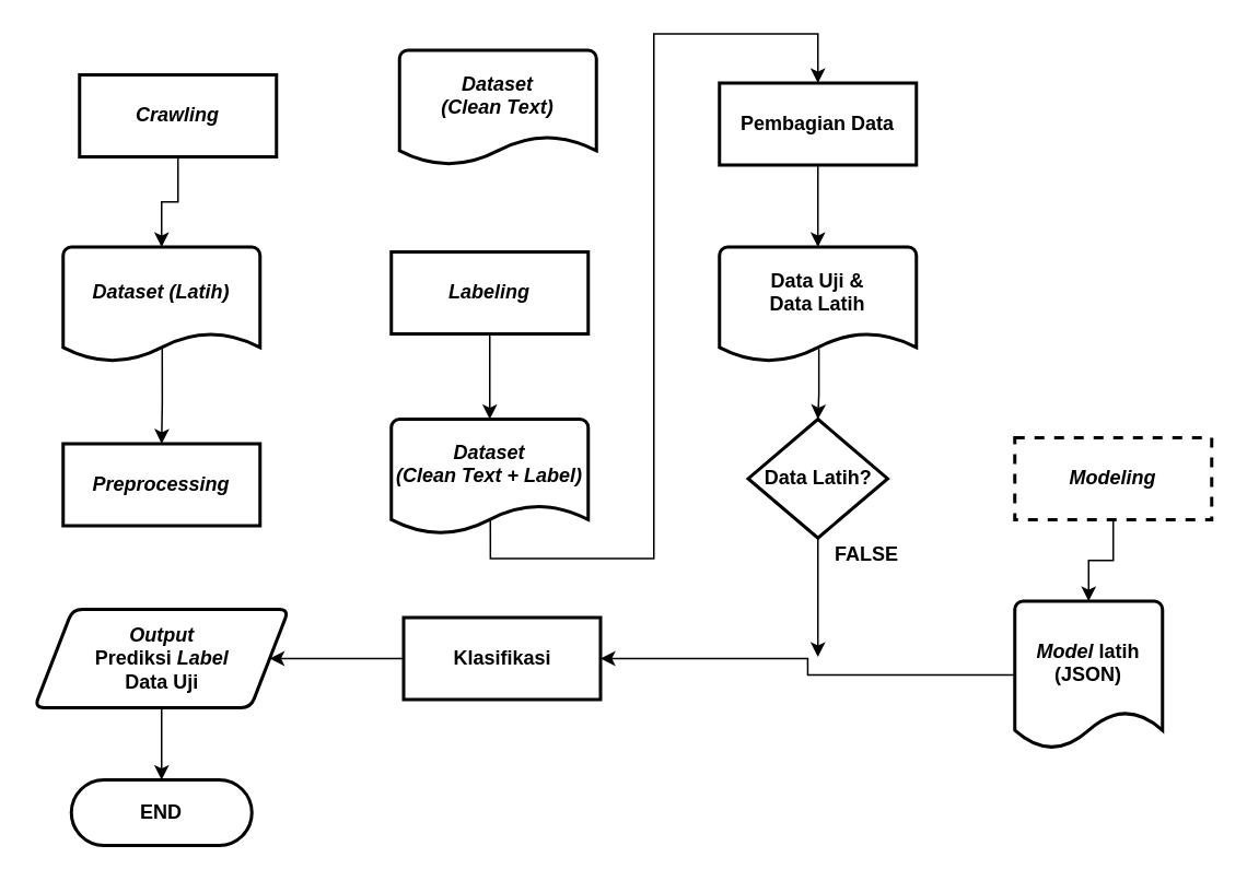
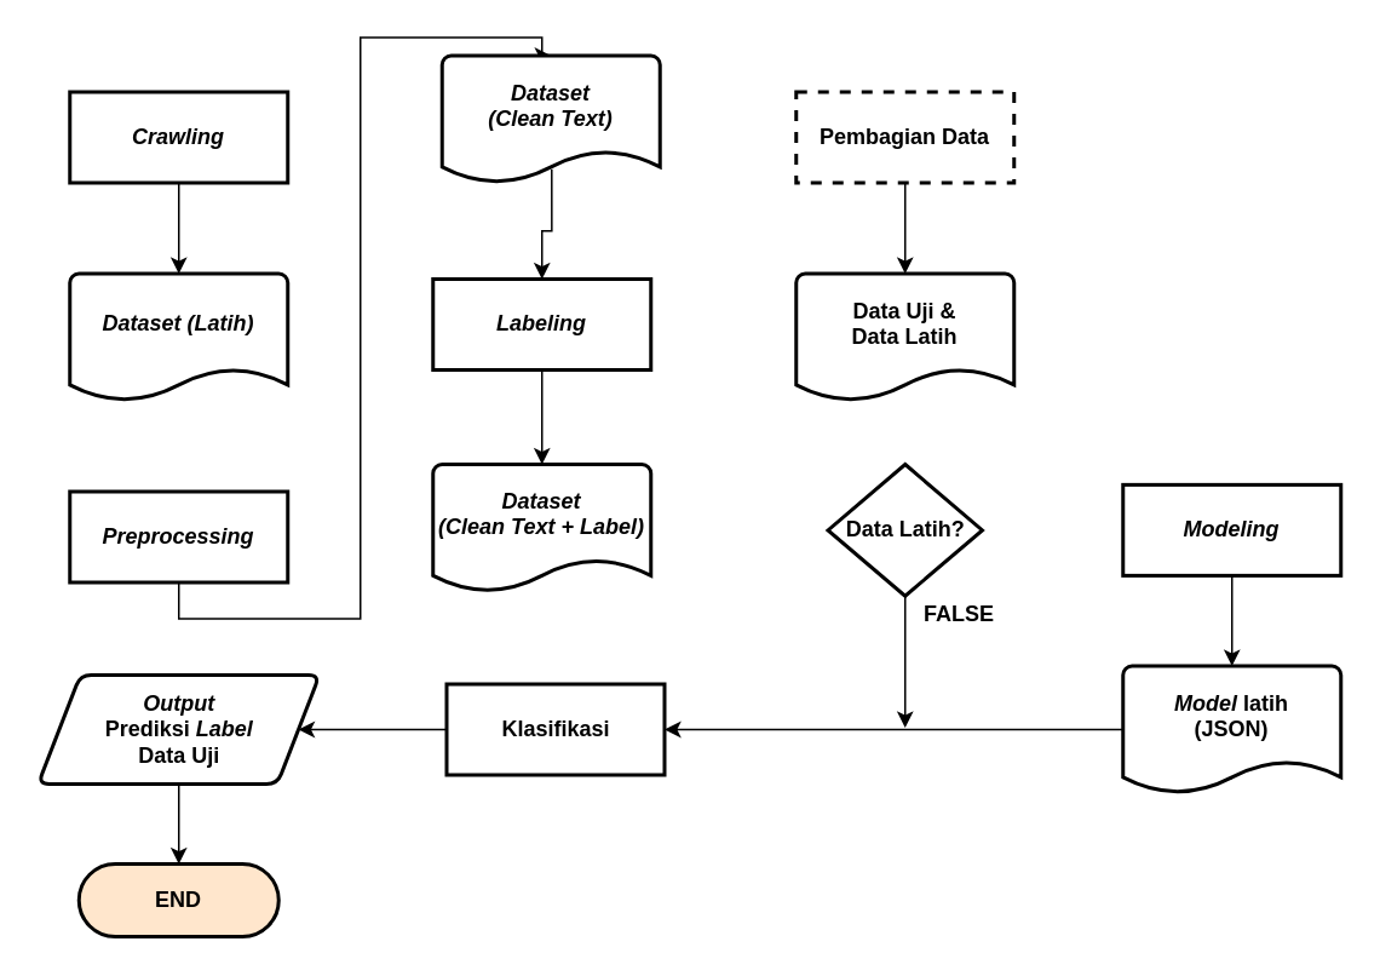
  <mxCell id="0" />
  <mxCell id="1" parent="0" />
  <mxCell id="2" style="edgeStyle=orthogonalEdgeStyle;rounded=0;orthogonalLoop=1;jettySize=auto;html=1;entryX=0.5;entryY=0;entryDx=0;entryDy=0;entryPerimeter=0;fontSize=12;" parent="1" source="3" target="5" edge="1"><mxGeometry relative="1" as="geometry" /></mxCell>
- <mxCell id="3" value="&lt;b style=&quot;font-size: 12px;&quot;&gt;Crawling&lt;/b&gt;" style="rounded=1;whiteSpace=wrap;html=1;absoluteArcSize=1;arcSize=0;strokeWidth=2;fontSize=12;fontStyle=2" parent="1" vertex="1"><mxGeometry x="48" y="45" width="120" height="50" as="geometry" /></mxCell>
- <mxCell id="4" style="edgeStyle=orthogonalEdgeStyle;rounded=0;orthogonalLoop=1;jettySize=auto;html=1;entryX=0.5;entryY=0;entryDx=0;entryDy=0;fontSize=12;exitX=0.503;exitY=0.862;exitDx=0;exitDy=0;exitPerimeter=0;" parent="1" source="5" target="7" edge="1"><mxGeometry relative="1" as="geometry" /></mxCell>
+ <mxCell id="3" value="&lt;b style=&quot;font-size: 12px;&quot;&gt;Crawling&lt;/b&gt;" style="rounded=1;whiteSpace=wrap;html=1;absoluteArcSize=1;arcSize=0;strokeWidth=2;fontSize=12;fontStyle=2" parent="1" vertex="1"><mxGeometry x="38" y="50" width="120" height="50" as="geometry" /></mxCell>
  <mxCell id="5" value="&lt;i style=&quot;font-size: 12px&quot;&gt;&lt;b style=&quot;font-size: 12px&quot;&gt;Dataset (Latih)&lt;br style=&quot;font-size: 12px&quot;&gt;&lt;br style=&quot;font-size: 12px&quot;&gt;&lt;/b&gt;&lt;/i&gt;" style="strokeWidth=2;html=1;shape=mxgraph.flowchart.document2;whiteSpace=wrap;size=0.25;fontSize=12;" parent="1" vertex="1"><mxGeometry x="38" y="150" width="120" height="70" as="geometry" /></mxCell>
+ <mxCell id="6" style="edgeStyle=orthogonalEdgeStyle;rounded=0;orthogonalLoop=1;jettySize=auto;html=1;entryX=0.5;entryY=0;entryDx=0;entryDy=0;entryPerimeter=0;fontSize=12;" parent="1" source="7" target="9" edge="1"><mxGeometry relative="1" as="geometry"><Array as="points"><mxPoint x="98" y="340" /><mxPoint x="198" y="340" /><mxPoint x="198" y="20" /><mxPoint x="298" y="20" /></Array></mxGeometry></mxCell>
  <mxCell id="7" value="&lt;b style=&quot;font-size: 12px;&quot;&gt;&lt;i style=&quot;font-size: 12px;&quot;&gt;Preprocessing&lt;/i&gt;&lt;/b&gt;" style="rounded=1;whiteSpace=wrap;html=1;absoluteArcSize=1;arcSize=0;strokeWidth=2;fontSize=12;" parent="1" vertex="1"><mxGeometry x="38" y="270" width="120" height="50" as="geometry" /></mxCell>
+ <mxCell id="8" style="edgeStyle=orthogonalEdgeStyle;rounded=0;orthogonalLoop=1;jettySize=auto;html=1;entryX=0.5;entryY=0;entryDx=0;entryDy=0;fontSize=12;exitX=0.503;exitY=0.892;exitDx=0;exitDy=0;exitPerimeter=0;" parent="1" source="9" target="11" edge="1"><mxGeometry relative="1" as="geometry" /></mxCell>
  <mxCell id="9" value="&lt;i style=&quot;font-size: 12px;&quot;&gt;&lt;b style=&quot;font-size: 12px;&quot;&gt;Dataset&lt;br style=&quot;font-size: 12px;&quot;&gt;(Clean Text)&lt;br style=&quot;font-size: 12px;&quot;&gt;&lt;br style=&quot;font-size: 12px;&quot;&gt;&lt;/b&gt;&lt;/i&gt;" style="strokeWidth=2;html=1;shape=mxgraph.flowchart.document2;whiteSpace=wrap;size=0.25;fontSize=12;" parent="1" vertex="1"><mxGeometry x="243" y="30" width="120" height="70" as="geometry" /></mxCell>
  <mxCell id="10" style="edgeStyle=orthogonalEdgeStyle;rounded=0;orthogonalLoop=1;jettySize=auto;html=1;entryX=0.5;entryY=0;entryDx=0;entryDy=0;entryPerimeter=0;fontSize=12;" parent="1" source="11" target="13" edge="1"><mxGeometry relative="1" as="geometry" /></mxCell>
  <mxCell id="11" value="&lt;b style=&quot;font-size: 12px;&quot;&gt;&lt;i style=&quot;font-size: 12px;&quot;&gt;Labeling&lt;/i&gt;&lt;/b&gt;" style="rounded=1;whiteSpace=wrap;html=1;absoluteArcSize=1;arcSize=0;strokeWidth=2;fontSize=12;" parent="1" vertex="1"><mxGeometry x="238" y="153" width="120" height="50" as="geometry" /></mxCell>
- <mxCell id="12" style="edgeStyle=orthogonalEdgeStyle;rounded=0;orthogonalLoop=1;jettySize=auto;html=1;entryX=0.5;entryY=0;entryDx=0;entryDy=0;fontSize=12;exitX=0.503;exitY=0.861;exitDx=0;exitDy=0;exitPerimeter=0;" parent="1" source="13" target="23" edge="1"><mxGeometry relative="1" as="geometry"><Array as="points"><mxPoint x="298" y="340" /><mxPoint x="398" y="340" /><mxPoint x="398" y="20" /><mxPoint x="498" y="20" /></Array></mxGeometry></mxCell>
  <mxCell id="13" value="&lt;b style=&quot;font-size: 12px;&quot;&gt;&lt;i style=&quot;font-size: 12px;&quot;&gt;Dataset&lt;br style=&quot;font-size: 12px;&quot;&gt;(Clean Text + Label)&lt;br style=&quot;font-size: 12px;&quot;&gt;&lt;/i&gt;&lt;br style=&quot;font-size: 12px;&quot;&gt;&lt;/b&gt;" style="strokeWidth=2;html=1;shape=mxgraph.flowchart.document2;whiteSpace=wrap;size=0.25;fontSize=12;" parent="1" vertex="1"><mxGeometry x="238" y="255" width="120" height="70" as="geometry" /></mxCell>
  <mxCell id="14" style="edgeStyle=orthogonalEdgeStyle;rounded=0;orthogonalLoop=1;jettySize=auto;html=1;entryX=0.5;entryY=0;entryDx=0;entryDy=0;entryPerimeter=0;fontSize=12;" parent="1" source="15" target="17" edge="1"><mxGeometry relative="1" as="geometry" /></mxCell>
- <mxCell id="15" value="&lt;b style=&quot;font-size: 12px&quot;&gt;&lt;i style=&quot;font-size: 12px&quot;&gt;Modeling&lt;/i&gt;&lt;/b&gt;" style="rounded=1;whiteSpace=wrap;html=1;absoluteArcSize=1;arcSize=0;strokeWidth=2;fontSize=12;dashed=1;" parent="1" vertex="1"><mxGeometry x="618" y="266.25" width="120" height="50" as="geometry" /></mxCell>
+ <mxCell id="15" value="&lt;b style=&quot;font-size: 12px&quot;&gt;&lt;i style=&quot;font-size: 12px&quot;&gt;Modeling&lt;/i&gt;&lt;/b&gt;" style="rounded=1;whiteSpace=wrap;html=1;absoluteArcSize=1;arcSize=0;strokeWidth=2;fontSize=12;" parent="1" vertex="1"><mxGeometry x="618" y="266.25" width="120" height="50" as="geometry" /></mxCell>
  <mxCell id="16" style="edgeStyle=orthogonalEdgeStyle;rounded=0;orthogonalLoop=1;jettySize=auto;html=1;entryX=1;entryY=0.5;entryDx=0;entryDy=0;" parent="1" source="17" target="19" edge="1"><mxGeometry relative="1" as="geometry"><mxPoint x="508" y="405" as="targetPoint" /></mxGeometry></mxCell>
- <mxCell id="17" value="&lt;b style=&quot;font-size: 12px&quot;&gt;&lt;i&gt;Model &lt;/i&gt;latih &lt;br&gt;(JSON)&lt;br&gt;&lt;br style=&quot;font-size: 12px&quot;&gt;&lt;/b&gt;" style="strokeWidth=2;html=1;shape=mxgraph.flowchart.document2;whiteSpace=wrap;size=0.25;fontSize=12;" parent="1" vertex="1"><mxGeometry x="618" y="366" width="90" height="90" as="geometry" /></mxCell>
+ <mxCell id="17" value="&lt;b style=&quot;font-size: 12px&quot;&gt;&lt;i&gt;Model &lt;/i&gt;latih &lt;br&gt;(JSON)&lt;br&gt;&lt;br style=&quot;font-size: 12px&quot;&gt;&lt;/b&gt;" style="strokeWidth=2;html=1;shape=mxgraph.flowchart.document2;whiteSpace=wrap;size=0.25;fontSize=12;" parent="1" vertex="1"><mxGeometry x="618" y="366" width="120" height="70" as="geometry" /></mxCell>
  <mxCell id="18" style="edgeStyle=orthogonalEdgeStyle;rounded=0;orthogonalLoop=1;jettySize=auto;html=1;entryX=1;entryY=0.5;entryDx=0;entryDy=0;" parent="1" source="19" target="21" edge="1"><mxGeometry relative="1" as="geometry" /></mxCell>
  <mxCell id="19" value="&lt;b style=&quot;font-size: 12px&quot;&gt;&lt;span style=&quot;font-size: 12px&quot;&gt;Klasifikasi&lt;/span&gt;&lt;/b&gt;" style="rounded=1;whiteSpace=wrap;html=1;absoluteArcSize=1;arcSize=0;strokeWidth=2;fontSize=12;" parent="1" vertex="1"><mxGeometry x="245.5" y="376" width="120" height="50" as="geometry" /></mxCell>
  <mxCell id="20" style="edgeStyle=orthogonalEdgeStyle;rounded=0;orthogonalLoop=1;jettySize=auto;html=1;entryX=0.5;entryY=0;entryDx=0;entryDy=0;" parent="1" source="21" target="29" edge="1"><mxGeometry relative="1" as="geometry" /></mxCell>
  <mxCell id="21" value="&lt;i&gt;Output &lt;br&gt;&lt;/i&gt;Prediksi &lt;i&gt;Label &lt;/i&gt;&lt;br&gt;Data Uji" style="shape=parallelogram;html=1;strokeWidth=2;perimeter=parallelogramPerimeter;whiteSpace=wrap;rounded=1;arcSize=12;size=0.15;fontSize=12;fontStyle=1" parent="1" vertex="1"><mxGeometry x="20.5" y="371" width="155" height="60" as="geometry" /></mxCell>
  <mxCell id="22" style="edgeStyle=orthogonalEdgeStyle;rounded=0;orthogonalLoop=1;jettySize=auto;html=1;entryX=0.5;entryY=0;entryDx=0;entryDy=0;entryPerimeter=0;fontSize=12;" parent="1" source="23" target="27" edge="1"><mxGeometry relative="1" as="geometry" /></mxCell>
- <mxCell id="23" value="&lt;b&gt;Pembagian Data&lt;/b&gt;" style="rounded=1;whiteSpace=wrap;html=1;absoluteArcSize=1;arcSize=0;strokeWidth=2;fontSize=12;" parent="1" vertex="1"><mxGeometry x="438" y="50" width="120" height="50" as="geometry" /></mxCell>
+ <mxCell id="23" value="&lt;b&gt;Pembagian Data&lt;/b&gt;" style="rounded=1;whiteSpace=wrap;html=1;absoluteArcSize=1;arcSize=0;strokeWidth=2;fontSize=12;dashed=1;" parent="1" vertex="1"><mxGeometry x="438" y="50" width="120" height="50" as="geometry" /></mxCell>
  <mxCell id="24" style="edgeStyle=orthogonalEdgeStyle;rounded=0;orthogonalLoop=1;jettySize=auto;html=1;" parent="1" source="25" edge="1"><mxGeometry relative="1" as="geometry"><mxPoint x="498" y="400" as="targetPoint" /></mxGeometry></mxCell>
  <mxCell id="25" value="Data Latih?" style="strokeWidth=2;html=1;shape=mxgraph.flowchart.decision;whiteSpace=wrap;fontSize=12;fontStyle=1" parent="1" vertex="1"><mxGeometry x="455.5" y="255" width="85" height="72.5" as="geometry" /></mxCell>
- <mxCell id="26" value="" style="edgeStyle=orthogonalEdgeStyle;rounded=0;orthogonalLoop=1;jettySize=auto;html=1;fontSize=12;exitX=0.505;exitY=0.889;exitDx=0;exitDy=0;exitPerimeter=0;" parent="1" source="27" target="25" edge="1"><mxGeometry relative="1" as="geometry" /></mxCell>
  <mxCell id="27" value="&lt;span style=&quot;font-size: 12px&quot;&gt;&lt;b style=&quot;font-size: 12px&quot;&gt;Data Uji &amp;amp; &lt;br&gt;Data Latih&lt;br&gt;&lt;br style=&quot;font-size: 12px&quot;&gt;&lt;/b&gt;&lt;/span&gt;" style="strokeWidth=2;html=1;shape=mxgraph.flowchart.document2;whiteSpace=wrap;size=0.25;fontSize=12;" parent="1" vertex="1"><mxGeometry x="438" y="150" width="120" height="70" as="geometry" /></mxCell>
  <mxCell id="28" value="&lt;b&gt;FALSE&lt;/b&gt;" style="text;html=1;strokeColor=none;fillColor=none;align=center;verticalAlign=middle;whiteSpace=wrap;rounded=0;fontSize=12;" parent="1" vertex="1"><mxGeometry x="508" y="327.5" width="40" height="20" as="geometry" /></mxCell>
- <mxCell id="29" value="&lt;b style=&quot;font-size: 12px&quot;&gt;END&lt;/b&gt;" style="rounded=1;whiteSpace=wrap;html=1;absoluteArcSize=1;arcSize=140;strokeWidth=2;fontSize=12;" parent="1" vertex="1"><mxGeometry x="43" y="475" width="110" height="40" as="geometry" /></mxCell>
+ <mxCell id="29" value="&lt;b style=&quot;font-size: 12px&quot;&gt;END&lt;/b&gt;" style="rounded=1;whiteSpace=wrap;html=1;absoluteArcSize=1;arcSize=140;strokeWidth=2;fontSize=12;fillColor=#ffe6cc;" parent="1" vertex="1"><mxGeometry x="43" y="475" width="110" height="40" as="geometry" /></mxCell>
